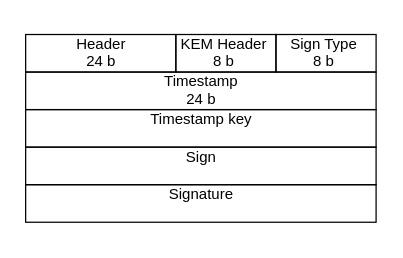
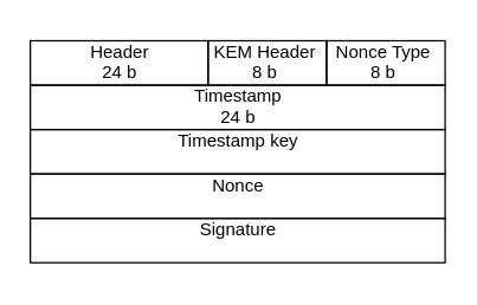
  <mxCell id="0" />
  <mxCell id="1" parent="0" />
  <mxCell id="2" value="" style="group" vertex="1" connectable="0" parent="1"><mxGeometry x="20" y="20" width="120" height="44" as="geometry" /></mxCell>
  <mxCell id="3" value="" style="rounded=0;whiteSpace=wrap;html=1;fillColor=none;" parent="2" vertex="1"><mxGeometry y="7" width="120" height="30" as="geometry" /></mxCell>
  <mxCell id="4" value="24 b" style="text;html=1;align=center;verticalAlign=middle;resizable=0;points=[];autosize=1;strokeColor=none;fillColor=none;" parent="2" vertex="1"><mxGeometry x="35" y="14" width="50" height="30" as="geometry" /></mxCell>
  <mxCell id="5" value="&lt;span style=&quot;&quot;&gt;Header&lt;br&gt;&lt;/span&gt;" style="text;html=1;align=center;verticalAlign=middle;resizable=0;points=[];autosize=1;strokeColor=none;fillColor=none;" parent="2" vertex="1"><mxGeometry x="30" width="60" height="30" as="geometry" /></mxCell>
  <mxCell id="6" value="" style="group" vertex="1" connectable="0" parent="1"><mxGeometry x="220" y="20" width="80" height="44" as="geometry" /></mxCell>
  <mxCell id="7" value="" style="rounded=0;whiteSpace=wrap;html=1;fillColor=none;" vertex="1" parent="6"><mxGeometry y="7.0" width="80" height="30" as="geometry" /></mxCell>
  <mxCell id="8" value="8 b" style="text;html=1;align=center;verticalAlign=middle;resizable=0;points=[];autosize=1;strokeColor=none;fillColor=none;" vertex="1" parent="6"><mxGeometry x="18.333" y="14.0" width="40" height="30" as="geometry" /></mxCell>
- <mxCell id="9" value="&lt;span style=&quot;&quot;&gt;Sign Type&lt;br&gt;&lt;/span&gt;" style="text;html=1;align=center;verticalAlign=middle;resizable=0;points=[];autosize=1;strokeColor=none;fillColor=none;" vertex="1" parent="6"><mxGeometry x="-1.666" width="80" height="30" as="geometry" /></mxCell>
+ <mxCell id="9" value="&lt;span style=&quot;&quot;&gt;Nonce Type&lt;br&gt;&lt;/span&gt;" style="text;html=1;align=center;verticalAlign=middle;resizable=0;points=[];autosize=1;strokeColor=none;fillColor=none;" vertex="1" parent="6"><mxGeometry x="-1.666" width="80" height="30" as="geometry" /></mxCell>
  <mxCell id="10" value="" style="rounded=0;whiteSpace=wrap;html=1;fillColor=none;" vertex="1" parent="1"><mxGeometry x="140" y="27" width="80" height="30" as="geometry" /></mxCell>
  <mxCell id="11" value="8 b" style="text;html=1;align=center;verticalAlign=middle;resizable=0;points=[];autosize=1;strokeColor=none;fillColor=none;" vertex="1" parent="1"><mxGeometry x="158.333" y="34" width="40" height="30" as="geometry" /></mxCell>
  <mxCell id="12" value="&lt;span style=&quot;&quot;&gt;KEM Header&lt;br&gt;&lt;/span&gt;" style="text;html=1;align=center;verticalAlign=middle;resizable=0;points=[];autosize=1;strokeColor=none;fillColor=none;" vertex="1" parent="1"><mxGeometry x="138.334" y="20" width="80" height="30" as="geometry" /></mxCell>
  <mxCell id="13" value="" style="group" vertex="1" connectable="0" parent="1"><mxGeometry x="20" y="50" width="280" height="44" as="geometry" /></mxCell>
  <mxCell id="14" value="" style="rounded=0;whiteSpace=wrap;html=1;fillColor=none;" vertex="1" parent="13"><mxGeometry y="7" width="280" height="30" as="geometry" /></mxCell>
  <mxCell id="15" value="24 b" style="text;html=1;align=center;verticalAlign=middle;resizable=0;points=[];autosize=1;strokeColor=none;fillColor=none;" vertex="1" parent="13"><mxGeometry x="115" y="14" width="50" height="30" as="geometry" /></mxCell>
  <mxCell id="16" value="&lt;span style=&quot;&quot;&gt;Timestamp&lt;br&gt;&lt;/span&gt;" style="text;html=1;align=center;verticalAlign=middle;resizable=0;points=[];autosize=1;strokeColor=none;fillColor=none;" vertex="1" parent="13"><mxGeometry x="100" width="80" height="30" as="geometry" /></mxCell>
  <mxCell id="17" value="" style="group" vertex="1" connectable="0" parent="1"><mxGeometry x="20" y="80" width="280" height="44" as="geometry" /></mxCell>
  <mxCell id="18" value="" style="rounded=0;whiteSpace=wrap;html=1;fillColor=none;" vertex="1" parent="17"><mxGeometry y="7" width="280" height="30" as="geometry" /></mxCell>
  <mxCell id="19" value="&lt;span style=&quot;&quot;&gt;Timestamp key&lt;br&gt;&lt;/span&gt;" style="text;html=1;align=center;verticalAlign=middle;resizable=0;points=[];autosize=1;strokeColor=none;fillColor=none;" vertex="1" parent="17"><mxGeometry x="90" width="100" height="30" as="geometry" /></mxCell>
  <mxCell id="20" value="" style="group" vertex="1" connectable="0" parent="1"><mxGeometry x="20" y="110" width="280" height="44" as="geometry" /></mxCell>
  <mxCell id="21" value="" style="rounded=0;whiteSpace=wrap;html=1;fillColor=none;" vertex="1" parent="20"><mxGeometry y="7" width="280" height="30" as="geometry" /></mxCell>
- <mxCell id="22" value="&lt;span style=&quot;&quot;&gt;Sign&lt;br&gt;&lt;/span&gt;" style="text;html=1;align=center;verticalAlign=middle;resizable=0;points=[];autosize=1;strokeColor=none;fillColor=none;" vertex="1" parent="20"><mxGeometry x="110" width="60" height="30" as="geometry" /></mxCell>
+ <mxCell id="22" value="&lt;span style=&quot;&quot;&gt;Nonce&lt;br&gt;&lt;/span&gt;" style="text;html=1;align=center;verticalAlign=middle;resizable=0;points=[];autosize=1;strokeColor=none;fillColor=none;" vertex="1" parent="20"><mxGeometry x="110" width="60" height="30" as="geometry" /></mxCell>
  <mxCell id="23" value="" style="group" vertex="1" connectable="0" parent="1"><mxGeometry x="20" y="140" width="280" height="44" as="geometry" /></mxCell>
  <mxCell id="24" value="" style="rounded=0;whiteSpace=wrap;html=1;fillColor=none;" vertex="1" parent="23"><mxGeometry y="7" width="280" height="30" as="geometry" /></mxCell>
  <mxCell id="25" value="&lt;span style=&quot;&quot;&gt;Signature&lt;br&gt;&lt;/span&gt;" style="text;html=1;align=center;verticalAlign=middle;resizable=0;points=[];autosize=1;strokeColor=none;fillColor=none;" vertex="1" parent="23"><mxGeometry x="105" width="70" height="30" as="geometry" /></mxCell>
